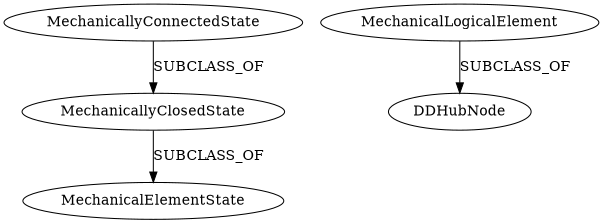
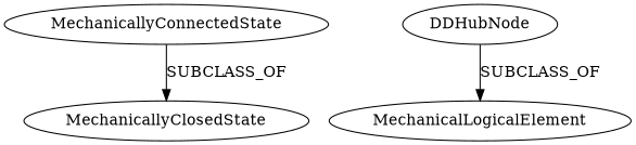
  strict digraph {
    MechanicallyConnectedState
    MechanicallyClosedState
-   MechanicalElementState
    MechanicalLogicalElement
    DDHubNode
    MechanicallyConnectedState -> MechanicallyClosedState [label=SUBCLASS_OF]
-   MechanicallyClosedState -> MechanicalElementState [label=SUBCLASS_OF]
-   MechanicalLogicalElement -> DDHubNode [label=SUBCLASS_OF]
+   DDHubNode -> MechanicalLogicalElement [label=SUBCLASS_OF]
  }
